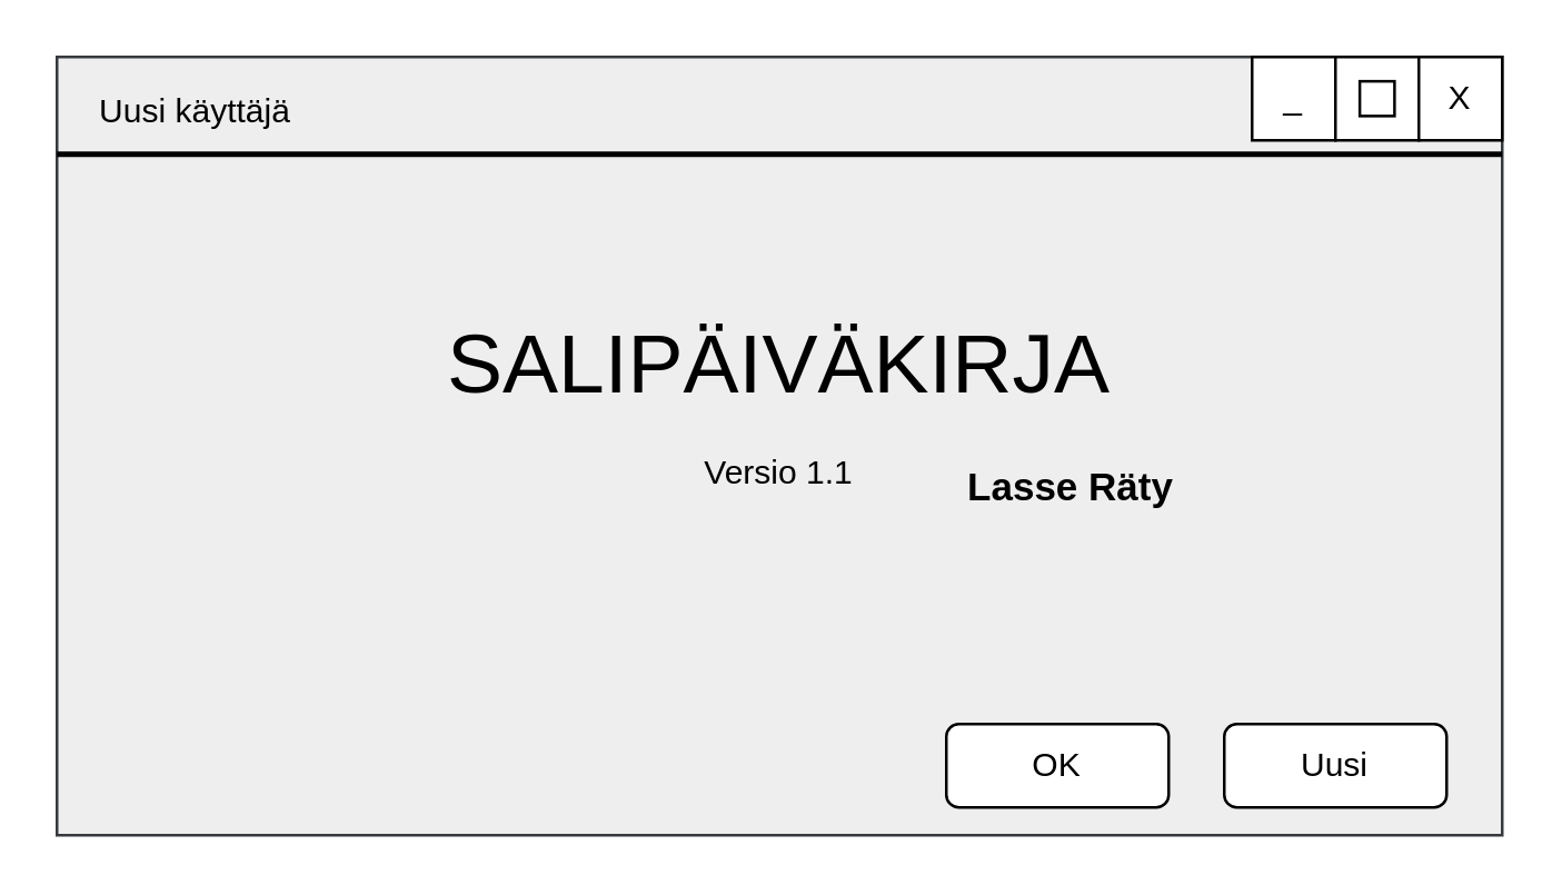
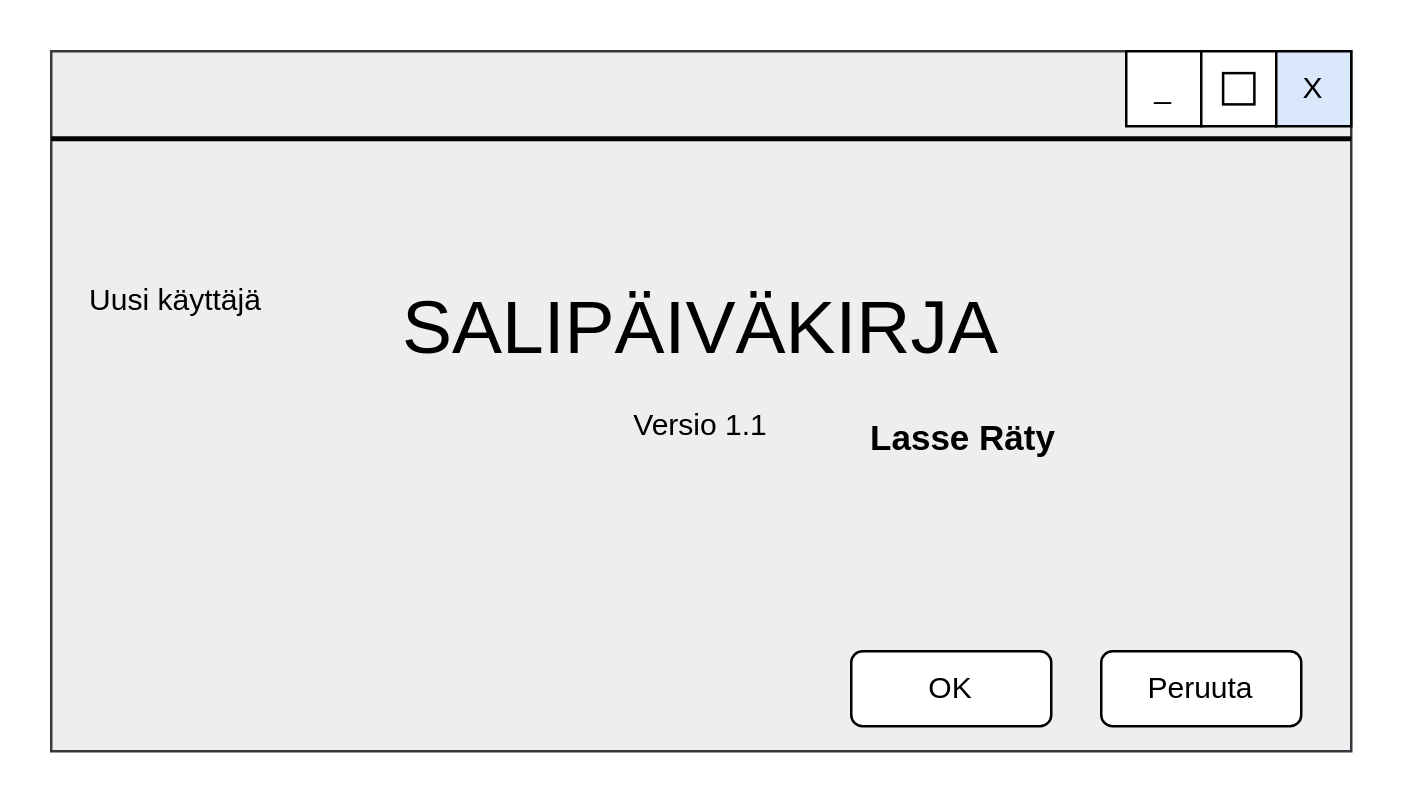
  <mxCell id="0" />
  <mxCell id="1" parent="0" />
  <mxCell id="2" value="" style="rounded=0;whiteSpace=wrap;html=1;fillColor=#eeeeee;strokeColor=#36393d;" parent="1" vertex="1"><mxGeometry x="20" y="20" width="520" height="280" as="geometry" /></mxCell>
  <mxCell id="3" value="_" style="rounded=0;whiteSpace=wrap;html=1;" parent="1" vertex="1"><mxGeometry x="450" y="20" width="30" height="30" as="geometry" /></mxCell>
  <mxCell id="4" value="" style="rounded=0;whiteSpace=wrap;html=1;" parent="1" vertex="1"><mxGeometry x="480" y="20" width="30" height="30" as="geometry" /></mxCell>
- <mxCell id="5" value="X" style="rounded=0;whiteSpace=wrap;html=1;" parent="1" vertex="1"><mxGeometry x="510" y="20" width="30" height="30" as="geometry" /></mxCell>
+ <mxCell id="5" value="X" style="rounded=0;whiteSpace=wrap;html=1;fillColor=#dae8fc;" parent="1" vertex="1"><mxGeometry x="510" y="20" width="30" height="30" as="geometry" /></mxCell>
  <mxCell id="6" value="" style="whiteSpace=wrap;html=1;aspect=fixed;" parent="1" vertex="1"><mxGeometry x="488.75" y="28.75" width="12.5" height="12.5" as="geometry" /></mxCell>
  <mxCell id="7" value="" style="line;strokeWidth=2;html=1;" parent="1" vertex="1"><mxGeometry x="20" y="50" width="520" height="10" as="geometry" /></mxCell>
- <mxCell id="8" value="Uusi käyttäjä" style="text;html=1;strokeColor=none;fillColor=none;align=center;verticalAlign=middle;whiteSpace=wrap;rounded=0;" parent="1" vertex="1"><mxGeometry x="30" y="30" width="80" height="20" as="geometry" /></mxCell>
+ <mxCell id="8" value="Uusi käyttäjä" style="text;html=1;strokeColor=none;fillColor=none;align=center;verticalAlign=middle;whiteSpace=wrap;rounded=0;" parent="1" vertex="1"><mxGeometry x="30" y="110" width="80" height="20" as="geometry" /></mxCell>
  <mxCell id="9" value="&lt;font style=&quot;font-size: 30px&quot;&gt;SALIPÄIVÄKIRJA&lt;/font&gt;" style="text;html=1;strokeColor=none;fillColor=none;align=center;verticalAlign=middle;whiteSpace=wrap;rounded=0;" parent="1" vertex="1"><mxGeometry x="150" y="110" width="260" height="40" as="geometry" /></mxCell>
  <mxCell id="10" value="Versio 1.1" style="text;html=1;strokeColor=none;fillColor=none;align=center;verticalAlign=middle;whiteSpace=wrap;rounded=0;" parent="1" vertex="1"><mxGeometry x="245" y="160" width="70" height="20" as="geometry" /></mxCell>
  <mxCell id="11" value="&lt;font size=&quot;1&quot;&gt;&lt;b style=&quot;font-size: 14px&quot;&gt;Lasse Räty&lt;/b&gt;&lt;/font&gt;" style="text;html=1;strokeColor=none;fillColor=none;align=center;verticalAlign=middle;whiteSpace=wrap;rounded=0;" parent="1" vertex="1"><mxGeometry x="340" y="160" width="90" height="30" as="geometry" /></mxCell>
  <mxCell id="12" value="OK" style="rounded=1;whiteSpace=wrap;html=1;" parent="1" vertex="1"><mxGeometry x="340" y="260" width="80" height="30" as="geometry" /></mxCell>
- <mxCell id="13" value="Uusi" style="rounded=1;whiteSpace=wrap;html=1;" parent="1" vertex="1"><mxGeometry x="440" y="260" width="80" height="30" as="geometry" /></mxCell>
+ <mxCell id="13" value="Peruuta" style="rounded=1;whiteSpace=wrap;html=1;" parent="1" vertex="1"><mxGeometry x="440" y="260" width="80" height="30" as="geometry" /></mxCell>
